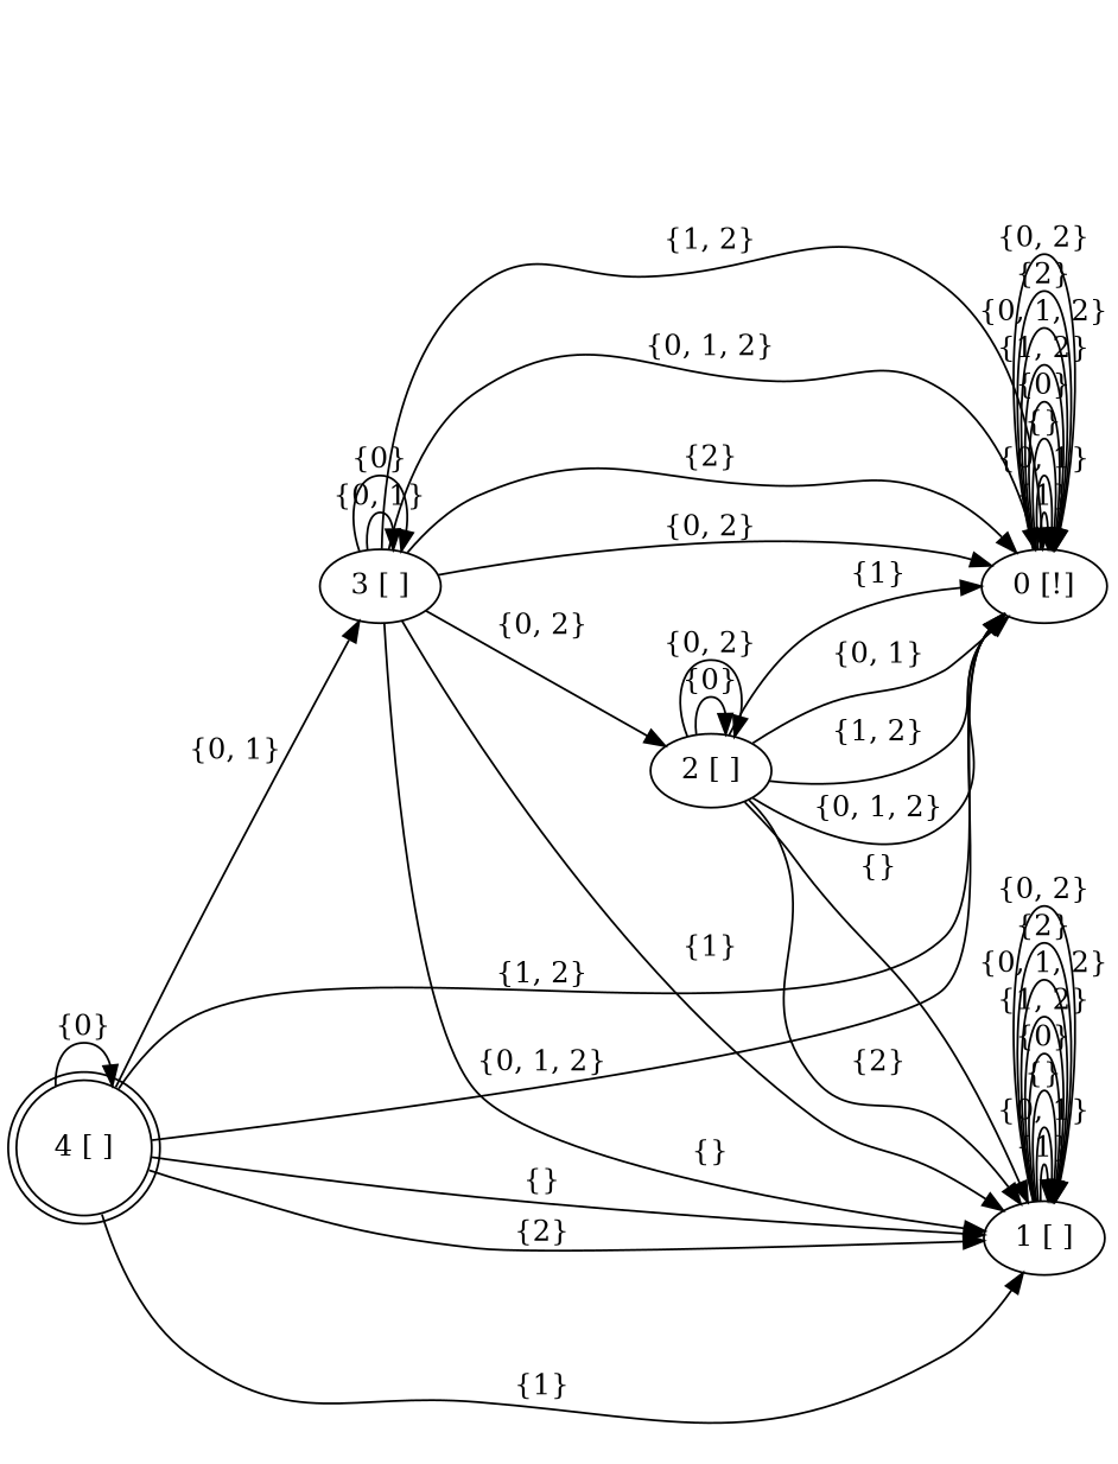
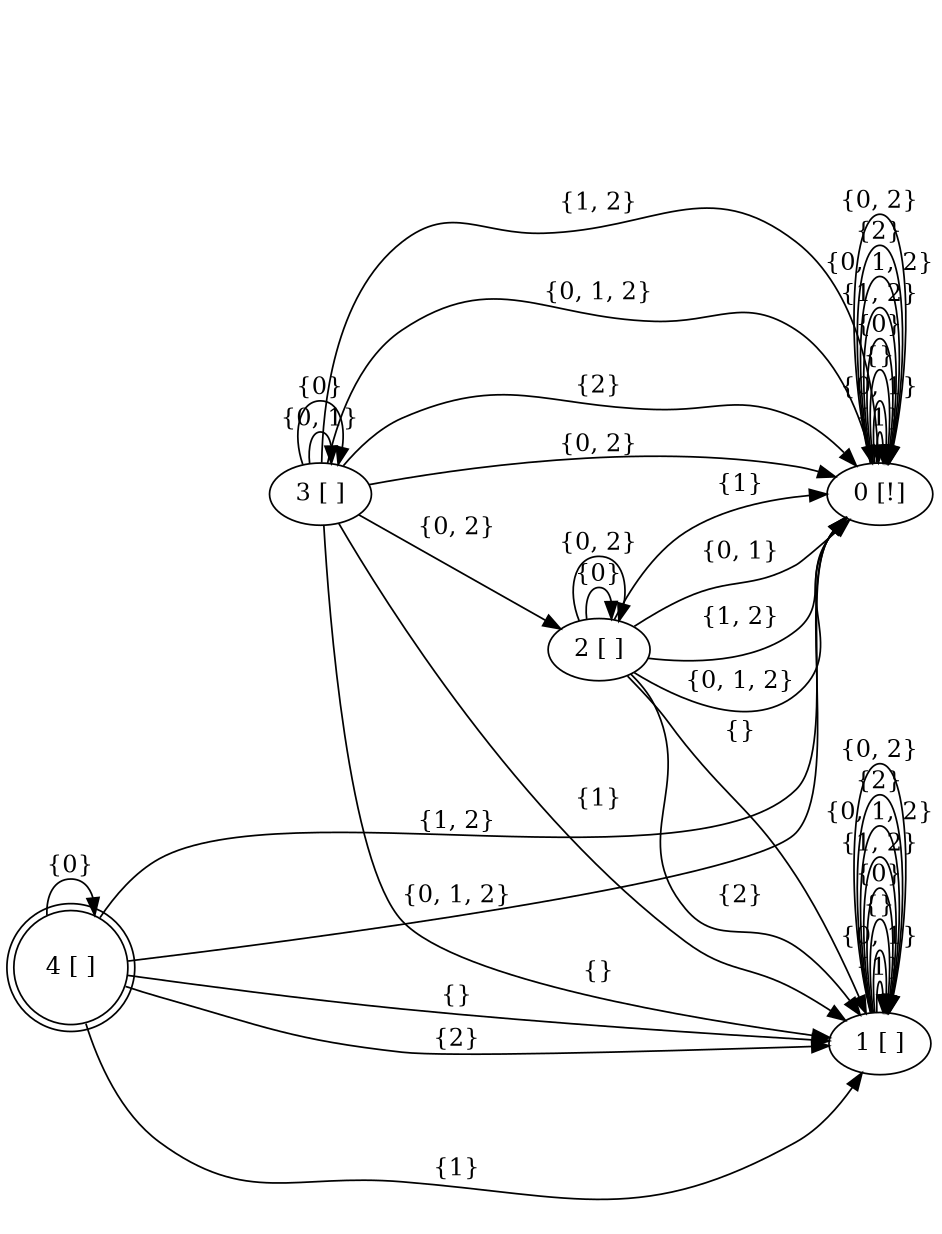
  digraph {
    rankdir=LR
    node [shape=ellipse]
    n1 [label="0 [!]"]
    n2 [label="1 [ ]"]
    n3 [label="2 [ ]"]
    n4 [label="3 [ ]"]
    n5 [label="4 [ ]" shape=doublecircle]
    n1 -> n1 [label="{1}"]
    n1 -> n1 [label="{0, 1}"]
    n1 -> n1 [label="{}"]
    n1 -> n1 [label="{0}"]
    n1 -> n1 [label="{1, 2}"]
    n1 -> n1 [label="{0, 1, 2}"]
    n1 -> n1 [label="{2}"]
    n1 -> n1 [label="{0, 2}"]
    n2 -> n2 [label="{1}"]
    n2 -> n2 [label="{0, 1}"]
    n2 -> n2 [label="{}"]
    n2 -> n2 [label="{0}"]
    n2 -> n2 [label="{1, 2}"]
    n2 -> n2 [label="{0, 1, 2}"]
    n2 -> n2 [label="{2}"]
    n2 -> n2 [label="{0, 2}"]
    n3 -> n1 [label="{1}"]
    n3 -> n1 [label="{0, 1}"]
    n3 -> n1 [label="{1, 2}"]
    n3 -> n1 [label="{0, 1, 2}"]
    n3 -> n2 [label="{}"]
    n3 -> n2 [label="{2}"]
    n3 -> n3 [label="{0}"]
    n3 -> n3 [label="{0, 2}"]
    n4 -> n1 [label="{1, 2}"]
    n4 -> n1 [label="{0, 1, 2}"]
    n4 -> n1 [label="{2}"]
    n4 -> n1 [label="{0, 2}"]
    n4 -> n2 [label="{1}"]
    n4 -> n2 [label="{}"]
    n4 -> n3 [label="{0, 2}"]
    n4 -> n4 [label="{0, 1}"]
    n4 -> n4 [label="{0}"]
    n5 -> n1 [label="{1, 2}"]
    n5 -> n1 [label="{0, 1, 2}"]
    n5 -> n2 [label="{1}"]
    n5 -> n2 [label="{}"]
    n5 -> n2 [label="{2}"]
-   n5 -> n4 [label="{0, 1}"]
    n5 -> n5 [label="{0}"]
  }
